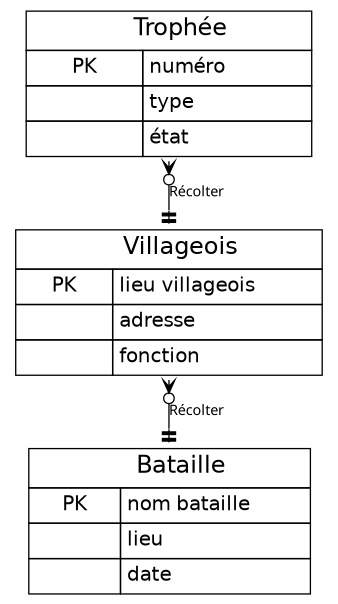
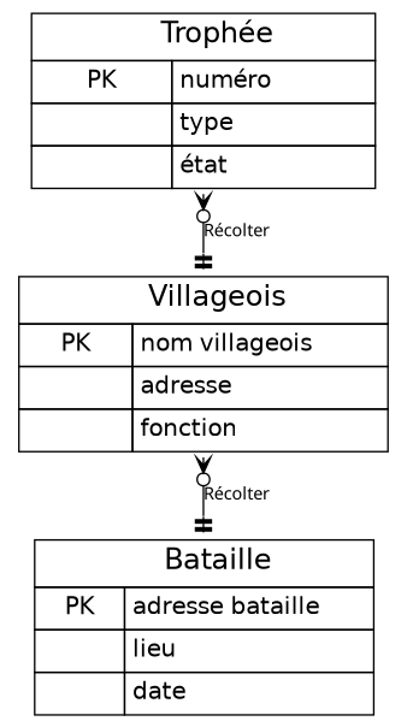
  digraph {
    bgcolor="#FFFFFF"
    nodesep=0.5
    node [fontcolor="#000000" fontname=Helvetica fontsize=15 shape=none]
    edge [arrowhead=teetee arrowtail=crowodot color="#000000" dir=both fontcolor="#000000" fontname=Futura fontsize=11 penwidth=1]
-   n1 [label=<<table         border="0"         cellborder="1"         cellspacing="0"         bgcolor="#FFFFFF"         color="#000000"         cellpadding="4"     >         <tr>             <td bgcolor="#FFFFFF" colspan="2">                 <font                     color="#000000"                     point-size="18"                 >Bataille</font>             </td>         </tr>         <tr><td>PK</td><td align="left">nom bataille</td></tr>         <tr><td> </td><td align="left">lieu</td></tr>         <tr><td> </td><td align="left">date</td></tr>     </table> >]
-   n2 [label=<<table         border="0"         cellborder="1"         cellspacing="0"         bgcolor="#FFFFFF"         color="#000000"         cellpadding="4"     >         <tr>             <td bgcolor="#FFFFFF" colspan="2">                 <font                     color="#000000"                     point-size="18"                 >Villageois</font>             </td>         </tr>         <tr><td>PK</td><td align="left">lieu villageois</td></tr>         <tr><td> </td><td align="left">adresse</td></tr>         <tr><td> </td><td align="left">fonction</td></tr>     </table> >]
+   n1 [label=<<table         border="0"         cellborder="1"         cellspacing="0"         bgcolor="#FFFFFF"         color="#000000"         cellpadding="4"     >         <tr>             <td bgcolor="#FFFFFF" colspan="2">                 <font                     color="#000000"                     point-size="18"                 >Bataille</font>             </td>         </tr>         <tr><td>PK</td><td align="left">adresse bataille</td></tr>         <tr><td> </td><td align="left">lieu</td></tr>         <tr><td> </td><td align="left">date</td></tr>     </table> >]
+   n2 [label=<<table         border="0"         cellborder="1"         cellspacing="0"         bgcolor="#FFFFFF"         color="#000000"         cellpadding="4"     >         <tr>             <td bgcolor="#FFFFFF" colspan="2">                 <font                     color="#000000"                     point-size="18"                 >Villageois</font>             </td>         </tr>         <tr><td>PK</td><td align="left">nom villageois</td></tr>         <tr><td> </td><td align="left">adresse</td></tr>         <tr><td> </td><td align="left">fonction</td></tr>     </table> >]
    n3 [label=<<table         border="0"         cellborder="1"         cellspacing="0"         bgcolor="#FFFFFF"         color="#000000"         cellpadding="4"     >         <tr>             <td bgcolor="#FFFFFF" colspan="2">                 <font                     color="#000000"                     point-size="18"                 >Trophée</font>             </td>         </tr>         <tr><td>PK</td><td align="left">numéro</td></tr>         <tr><td> </td><td align="left">type</td></tr>         <tr><td> </td><td align="left">état</td></tr>     </table> >]
    n2 -> n1 [label="Récolter"]
    n3 -> n2 [label="Récolter"]
  }
